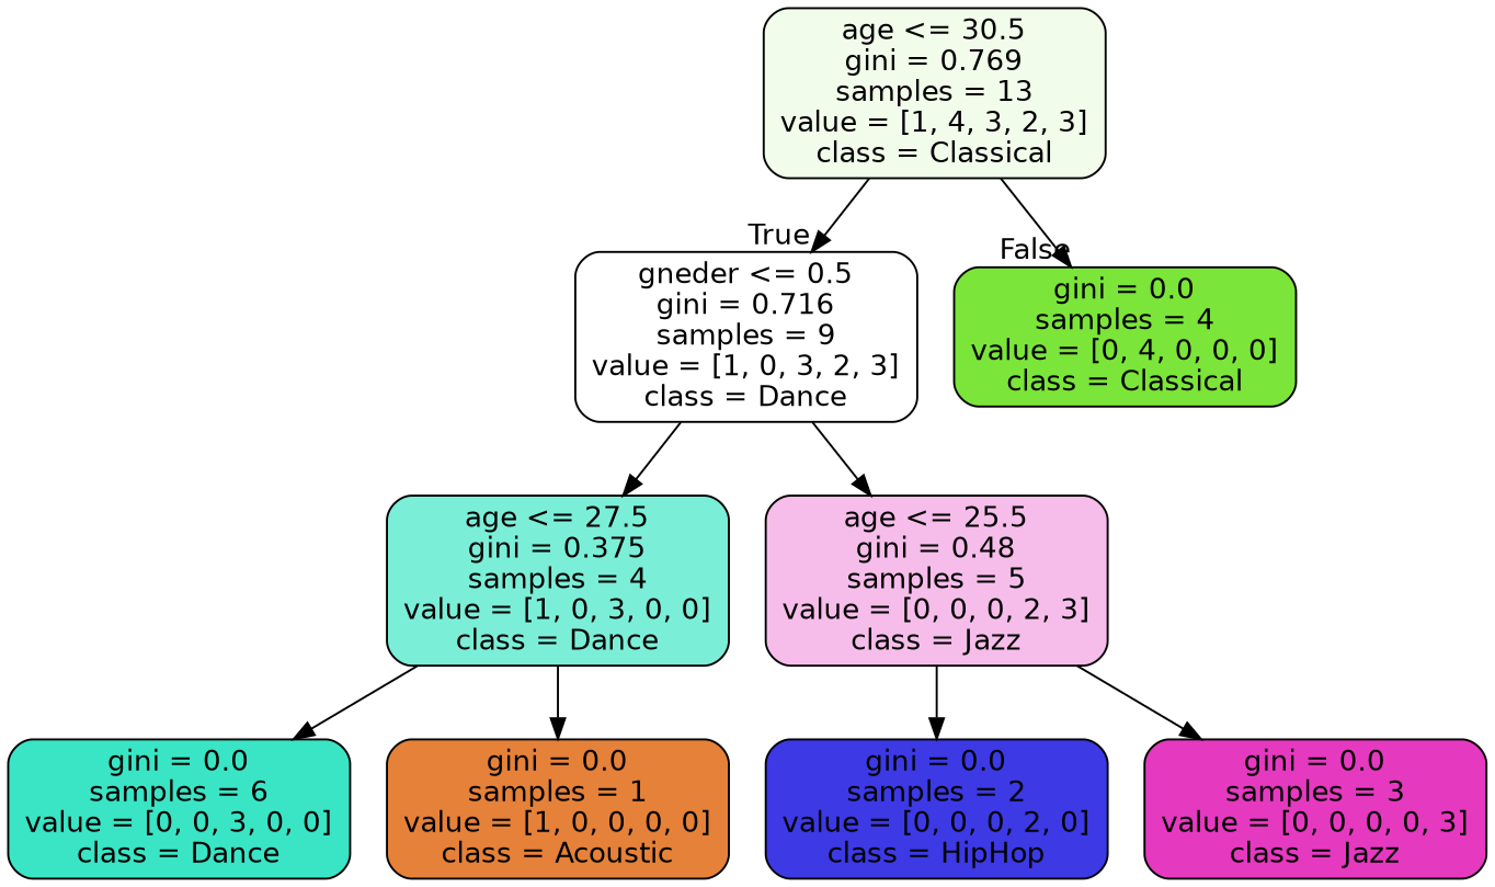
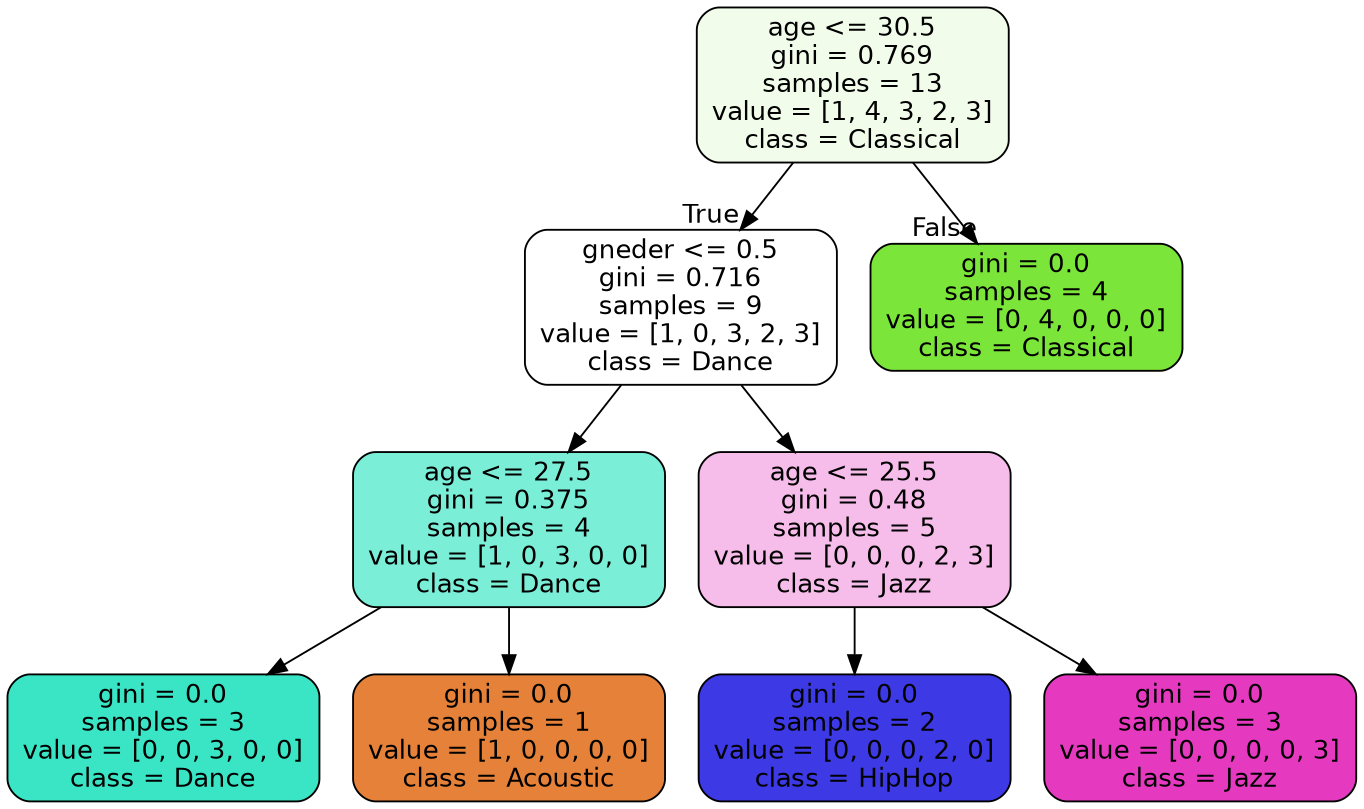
  digraph {
    node [color=black fontname=helvetica shape=box style="filled, rounded"]
    edge [fontname=helvetica]
    n1 [fillcolor="#f2fceb" label="age <= 30.5\ngini = 0.769\nsamples = 13\nvalue = [1, 4, 3, 2, 3]\nclass = Classical"]
    n2 [fillcolor="#ffffff" label="gneder <= 0.5\ngini = 0.716\nsamples = 9\nvalue = [1, 0, 3, 2, 3]\nclass = Dance"]
    n3 [fillcolor="#7be539" label="gini = 0.0\nsamples = 4\nvalue = [0, 4, 0, 0, 0]\nclass = Classical"]
    n4 [fillcolor="#7beed8" label="age <= 27.5\ngini = 0.375\nsamples = 4\nvalue = [1, 0, 3, 0, 0]\nclass = Dance"]
    n5 [fillcolor="#f6bdea" label="age <= 25.5\ngini = 0.48\nsamples = 5\nvalue = [0, 0, 0, 2, 3]\nclass = Jazz"]
-   n6 [fillcolor="#39e5c5" label="gini = 0.0\nsamples = 6\nvalue = [0, 0, 3, 0, 0]\nclass = Dance"]
+   n6 [fillcolor="#39e5c5" label="gini = 0.0\nsamples = 3\nvalue = [0, 0, 3, 0, 0]\nclass = Dance"]
    n7 [fillcolor="#e58139" label="gini = 0.0\nsamples = 1\nvalue = [1, 0, 0, 0, 0]\nclass = Acoustic"]
    n8 [fillcolor="#3c39e5" label="gini = 0.0\nsamples = 2\nvalue = [0, 0, 0, 2, 0]\nclass = HipHop"]
    n9 [fillcolor="#e539c0" label="gini = 0.0\nsamples = 3\nvalue = [0, 0, 0, 0, 3]\nclass = Jazz"]
    n1 -> n2 [headlabel=True labelangle=45 labeldistance=2.5]
    n1 -> n3 [headlabel=False labelangle=-45 labeldistance=2.5]
    n2 -> n4
    n2 -> n5
    n4 -> n6
    n4 -> n7
    n5 -> n8
    n5 -> n9
  }
